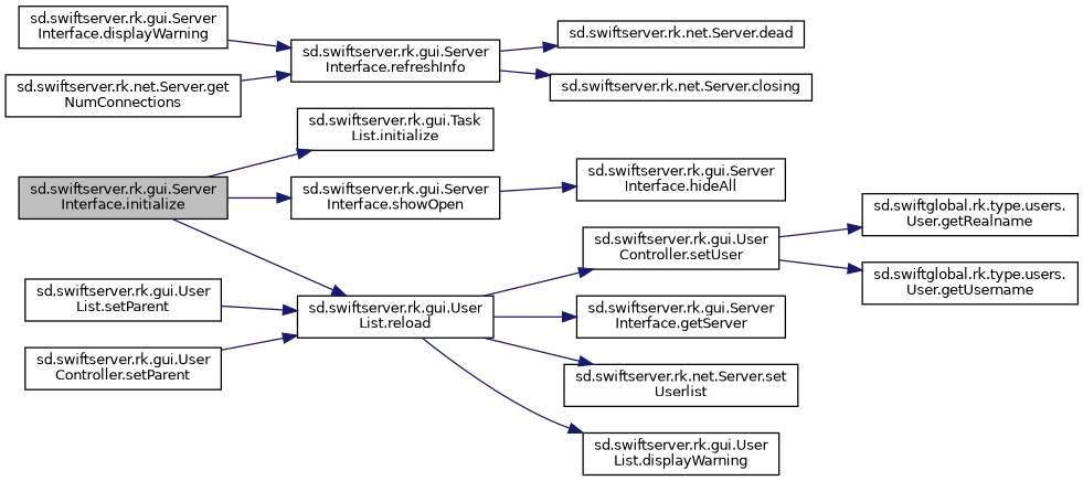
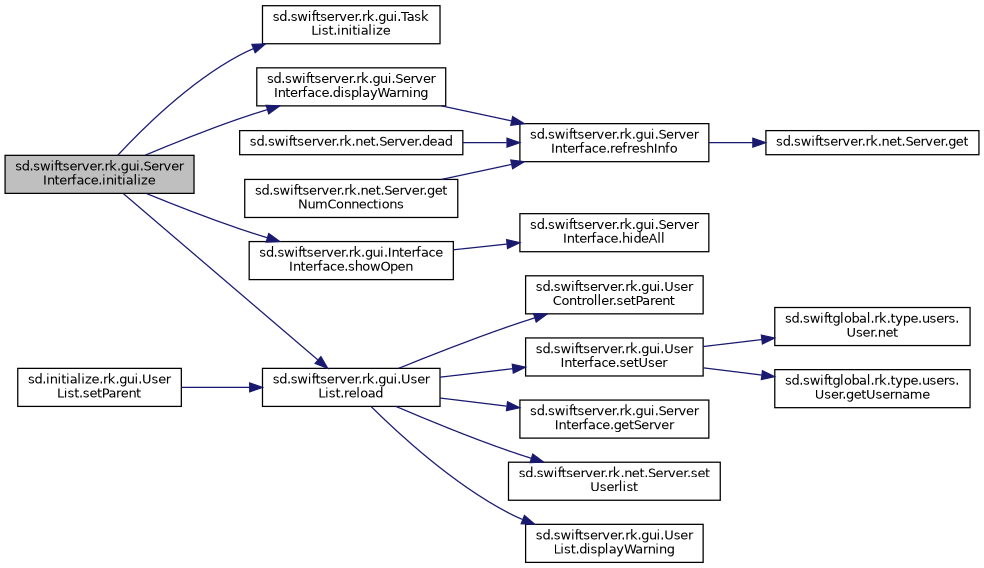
  digraph {
    rankdir=LR
    node [color=black fillcolor=white fontname=Helvetica fontsize=10 shape=record style=filled]
    edge [color=midnightblue fontname=Helvetica fontsize=10 labelfontname=Helvetica labelfontsize=10 style=solid]
    n1 [fillcolor=grey75 fontcolor=black height=0.2 label="sd.swiftserver.rk.gui.Server\lInterface.initialize" width=0.4]
    n2 [height=0.2 label="sd.swiftserver.rk.gui.Task\lList.initialize" width=0.4]
    n3 [height=0.2 label="sd.swiftserver.rk.gui.Server\lInterface.displayWarning" width=0.4]
-   n4 [height=0.2 label="sd.swiftserver.rk.gui.Server\lInterface.showOpen" width=0.4]
+   n4 [height=0.2 label="sd.swiftserver.rk.gui.Interface\lInterface.showOpen" width=0.4]
    n5 [height=0.2 label="sd.swiftserver.rk.gui.User\lList.reload" width=0.4]
-   n6 [height=0.2 label="sd.swiftserver.rk.gui.User\lList.setParent" width=0.4]
+   n6 [height=0.2 label="sd.initialize.rk.gui.User\lList.setParent" width=0.4]
    n7 [height=0.2 label="sd.swiftserver.rk.gui.Server\lInterface.refreshInfo" width=0.4]
    n8 [height=0.2 label="sd.swiftserver.rk.gui.Server\lInterface.hideAll" width=0.4]
    n9 [height=0.2 label="sd.swiftserver.rk.gui.User\lController.setParent" width=0.4]
-   n10 [height=0.2 label="sd.swiftserver.rk.gui.User\lController.setUser" width=0.4]
+   n10 [height=0.2 label="sd.swiftserver.rk.gui.User\lInterface.setUser" width=0.4]
    n11 [height=0.2 label="sd.swiftserver.rk.gui.Server\lInterface.getServer" width=0.4]
    n12 [height=0.2 label="sd.swiftserver.rk.net.Server.set\lUserlist" width=0.4]
    n13 [height=0.2 label="sd.swiftserver.rk.gui.User\lList.displayWarning" width=0.4]
-   n14 [height=0.2 label="sd.swiftglobal.rk.type.users.\lUser.getRealname" width=0.4]
+   n14 [height=0.2 label="sd.swiftglobal.rk.type.users.\lUser.net" width=0.4]
    n15 [height=0.2 label="sd.swiftglobal.rk.type.users.\lUser.getUsername" width=0.4]
    n16 [height=0.2 label="sd.swiftserver.rk.net.Server.dead" width=0.4]
-   n17 [height=0.2 label="sd.swiftserver.rk.net.Server.closing" width=0.4]
+   n17 [height=0.2 label="sd.swiftserver.rk.net.Server.get" width=0.4]
    n18 [height=0.2 label="sd.swiftserver.rk.net.Server.get\lNumConnections" width=0.4]
    n1 -> n2
+   n1 -> n3
    n1 -> n4
    n1 -> n5
    n3 -> n7
    n4 -> n8
-   n9 -> n5
+   n5 -> n9
    n5 -> n10
    n5 -> n11
    n5 -> n12
    n5 -> n13
    n6 -> n5
-   n7 -> n16
+   n16 -> n7
    n7 -> n17
    n10 -> n14
    n10 -> n15
    n18 -> n7
  }
